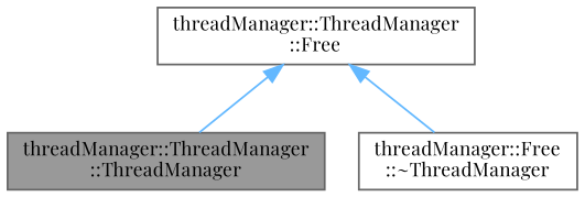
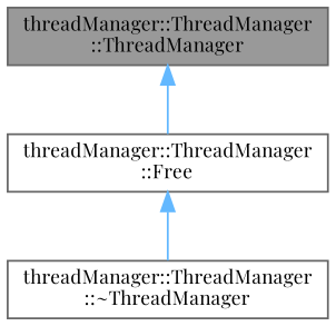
  digraph {
    fontname="Playfair Display"
    rankdir=TB
    node [color=grey40 fillcolor=white fontname="Playfair Display" fontsize=10 shape=box style=filled]
    edge [color=steelblue1 dir=back fontname="Playfair Display" fontsize=10 labelfontname=Helvetica labelfontsize=10 style=solid]
    n1 [color=gray40 fillcolor=grey60 fontcolor=black height=0.2 label="threadManager::ThreadManager\l::ThreadManager" width=0.4]
    n2 [height=0.2 label="threadManager::ThreadManager\l::Free" width=0.4]
-   n3 [height=0.2 label="threadManager::Free\l::~ThreadManager" width=0.4]
-   n2 -> n1
+   n3 [height=0.2 label="threadManager::ThreadManager\l::~ThreadManager" width=0.4]
+   n1 -> n2
    n2 -> n3
  }
